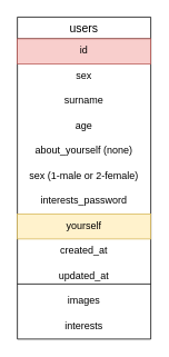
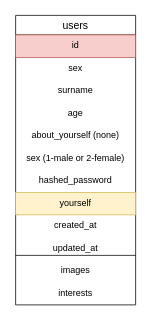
  <mxCell id="0" />
  <mxCell id="1" parent="0" />
  <mxCell id="2" value="users" style="swimlane;fontStyle=0;childLayout=stackLayout;horizontal=1;startSize=26;horizontalStack=0;resizeParent=1;resizeParentMax=0;resizeLast=0;collapsible=1;marginBottom=0;align=center;fontSize=14;" vertex="1" parent="1"><mxGeometry x="20" y="20" width="160" height="386" as="geometry" /></mxCell>
  <mxCell id="3" value="id" style="text;strokeColor=#b85450;fillColor=#f8cecc;spacingLeft=4;spacingRight=4;overflow=hidden;rotatable=0;points=[[0,0.5],[1,0.5]];portConstraint=eastwest;fontSize=12;align=center;" vertex="1" parent="2"><mxGeometry y="26" width="160" height="30" as="geometry" /></mxCell>
  <mxCell id="4" value="sex" style="text;strokeColor=none;fillColor=none;spacingLeft=4;spacingRight=4;overflow=hidden;rotatable=0;points=[[0,0.5],[1,0.5]];portConstraint=eastwest;fontSize=12;align=center;" vertex="1" parent="2"><mxGeometry y="56" width="160" height="30" as="geometry" /></mxCell>
  <mxCell id="5" value="surname" style="text;spacingLeft=4;spacingRight=4;overflow=hidden;rotatable=0;points=[[0,0.5],[1,0.5]];portConstraint=eastwest;fontSize=12;align=center;" vertex="1" parent="2"><mxGeometry y="86" width="160" height="30" as="geometry" /></mxCell>
  <mxCell id="6" value="age" style="text;spacingLeft=4;spacingRight=4;overflow=hidden;rotatable=0;points=[[0,0.5],[1,0.5]];portConstraint=eastwest;fontSize=12;align=center;" vertex="1" parent="2"><mxGeometry y="116" width="160" height="30" as="geometry" /></mxCell>
  <mxCell id="7" value="about_yourself (none)" style="text;spacingLeft=4;spacingRight=4;overflow=hidden;rotatable=0;points=[[0,0.5],[1,0.5]];portConstraint=eastwest;fontSize=12;align=center;" vertex="1" parent="2"><mxGeometry y="146" width="160" height="30" as="geometry" /></mxCell>
  <mxCell id="8" value="sex (1-male or 2-female)" style="text;spacingLeft=4;spacingRight=4;overflow=hidden;rotatable=0;points=[[0,0.5],[1,0.5]];portConstraint=eastwest;fontSize=12;align=center;" vertex="1" parent="2"><mxGeometry y="176" width="160" height="30" as="geometry" /></mxCell>
- <mxCell id="9" value="interests_password" style="text;spacingLeft=4;spacingRight=4;overflow=hidden;rotatable=0;points=[[0,0.5],[1,0.5]];portConstraint=eastwest;fontSize=12;align=center;" vertex="1" parent="2"><mxGeometry y="206" width="160" height="30" as="geometry" /></mxCell>
+ <mxCell id="9" value="hashed_password" style="text;spacingLeft=4;spacingRight=4;overflow=hidden;rotatable=0;points=[[0,0.5],[1,0.5]];portConstraint=eastwest;fontSize=12;align=center;" vertex="1" parent="2"><mxGeometry y="206" width="160" height="30" as="geometry" /></mxCell>
  <mxCell id="10" value="yourself" style="text;spacingLeft=4;spacingRight=4;overflow=hidden;rotatable=0;points=[[0,0.5],[1,0.5]];portConstraint=eastwest;fontSize=12;align=center;fillColor=#fff2cc;strokeColor=#d6b656;" vertex="1" parent="2"><mxGeometry y="236" width="160" height="30" as="geometry" /></mxCell>
  <mxCell id="11" value="created_at" style="text;spacingLeft=4;spacingRight=4;overflow=hidden;rotatable=0;points=[[0,0.5],[1,0.5]];portConstraint=eastwest;fontSize=12;align=center;" vertex="1" parent="2"><mxGeometry y="266" width="160" height="30" as="geometry" /></mxCell>
  <mxCell id="12" value="updated_at" style="text;spacingLeft=4;spacingRight=4;overflow=hidden;rotatable=0;points=[[0,0.5],[1,0.5]];portConstraint=eastwest;fontSize=12;align=center;" vertex="1" parent="2"><mxGeometry y="296" width="160" height="30" as="geometry" /></mxCell>
  <mxCell id="13" value="images" style="text;spacingLeft=4;spacingRight=4;overflow=hidden;rotatable=0;points=[[0,0.5],[1,0.5]];portConstraint=eastwest;fontSize=12;align=center;" vertex="1" parent="2"><mxGeometry y="326" width="160" height="30" as="geometry" /></mxCell>
  <mxCell id="14" value="interests" style="text;spacingLeft=4;spacingRight=4;overflow=hidden;rotatable=0;points=[[0,0.5],[1,0.5]];portConstraint=eastwest;fontSize=12;align=center;" vertex="1" parent="2"><mxGeometry y="356" width="160" height="30" as="geometry" /></mxCell>
  <mxCell id="15" value="" style="endArrow=none;html=1;rounded=0;" edge="1" parent="2"><mxGeometry relative="1" as="geometry"><mxPoint y="320" as="sourcePoint" /><mxPoint x="160" y="320" as="targetPoint" /></mxGeometry></mxCell>
